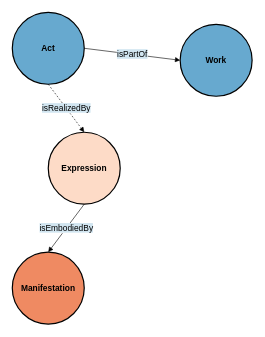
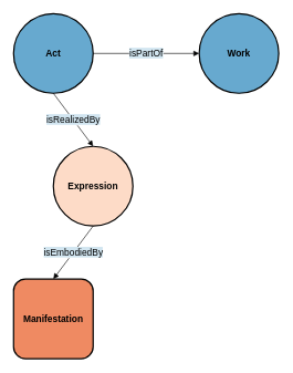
  <mxCell id="0" />
  <mxCell id="1" parent="0" />
  <mxCell id="2" value="&lt;b&gt;Act&lt;br&gt;&lt;/b&gt;" style="ellipse;whiteSpace=wrap;html=1;rounded=0;shadow=0;glass=0;comic=0;strokeColor=#000000;strokeWidth=2;fillColor=#67A9CF;gradientColor=none;fontSize=14;fontColor=#000000;align=center;" parent="1" vertex="1"><mxGeometry x="20" y="20" width="120" height="120" as="geometry" /></mxCell>
- <mxCell id="3" value="&lt;span style=&quot;background-color: rgb(209, 229, 240);&quot;&gt;isRealizedBy&lt;/span&gt;" style="endArrow=block;html=1;strokeColor=#000000;fontSize=14;fontColor=#000000;endFill=1;exitX=0.5;exitY=1;exitDx=0;exitDy=0;entryX=0.5;entryY=0;entryDx=0;entryDy=0;dashed=1;" parent="1" source="2" target="4" edge="1"><mxGeometry width="50" height="50" relative="1" as="geometry"><mxPoint x="-200" y="320" as="sourcePoint" /><mxPoint x="-400" y="380" as="targetPoint" /><Array as="points" /></mxGeometry></mxCell>
+ <mxCell id="3" value="&lt;span style=&quot;background-color: rgb(209, 229, 240);&quot;&gt;isRealizedBy&lt;/span&gt;" style="endArrow=block;html=1;strokeColor=#000000;fontSize=14;fontColor=#000000;endFill=1;exitX=0.5;exitY=1;exitDx=0;exitDy=0;entryX=0.5;entryY=0;entryDx=0;entryDy=0;" parent="1" source="2" target="4" edge="1"><mxGeometry width="50" height="50" relative="1" as="geometry"><mxPoint x="-200" y="320" as="sourcePoint" /><mxPoint x="-400" y="380" as="targetPoint" /><Array as="points" /></mxGeometry></mxCell>
  <mxCell id="4" value="&lt;b&gt;Expression&lt;/b&gt;" style="ellipse;whiteSpace=wrap;html=1;rounded=0;shadow=0;glass=0;comic=0;strokeColor=#000000;strokeWidth=2;fillColor=#FDDBC7;gradientColor=none;fontSize=14;fontColor=#000000;align=center;" parent="1" vertex="1"><mxGeometry x="80" y="220" width="120" height="120" as="geometry" /></mxCell>
- <mxCell id="5" value="&lt;b&gt;Manifestation&lt;/b&gt;" style="ellipse;whiteSpace=wrap;html=1;rounded=0;shadow=0;glass=0;comic=0;strokeColor=#000000;strokeWidth=2;fillColor=#EF8A62;gradientColor=none;fontSize=14;fontColor=#000000;align=center;" parent="1" vertex="1"><mxGeometry x="20" y="420" width="120" height="120" as="geometry" /></mxCell>
+ <mxCell id="5" value="&lt;b&gt;Manifestation&lt;/b&gt;" style="whiteSpace=wrap;html=1;shadow=0;glass=0;comic=0;strokeColor=#000000;strokeWidth=2;fillColor=#EF8A62;gradientColor=none;fontSize=14;fontColor=#000000;align=center;rounded=1;" parent="1" vertex="1"><mxGeometry x="20" y="420" width="120" height="120" as="geometry" /></mxCell>
  <mxCell id="6" value="&lt;span style=&quot;background-color: rgb(209, 229, 240);&quot;&gt;isEmbodiedBy&lt;/span&gt;" style="endArrow=block;html=1;strokeColor=#000000;fontSize=14;fontColor=#000000;endFill=1;exitX=0.5;exitY=1;exitDx=0;exitDy=0;entryX=0.5;entryY=0;entryDx=0;entryDy=0;" parent="1" source="4" target="5" edge="1"><mxGeometry width="50" height="50" relative="1" as="geometry"><mxPoint x="79.5" y="340" as="sourcePoint" /><mxPoint x="79.5" y="420" as="targetPoint" /><Array as="points" /></mxGeometry></mxCell>
- <mxCell id="7" value="&lt;b&gt;Work&lt;br&gt;&lt;/b&gt;" style="ellipse;whiteSpace=wrap;html=1;rounded=0;shadow=0;glass=0;comic=0;strokeColor=#000000;strokeWidth=2;fillColor=#67A9CF;gradientColor=none;fontSize=14;fontColor=#000000;align=center;" vertex="1" parent="1"><mxGeometry x="300" y="40" width="120" height="120" as="geometry" /></mxCell>
+ <mxCell id="7" value="&lt;b&gt;Work&lt;br&gt;&lt;/b&gt;" style="ellipse;whiteSpace=wrap;html=1;rounded=0;shadow=0;glass=0;comic=0;strokeColor=#000000;strokeWidth=2;fillColor=#67A9CF;gradientColor=none;fontSize=14;fontColor=#000000;align=center;" vertex="1" parent="1"><mxGeometry x="300" y="20" width="120" height="120" as="geometry" /></mxCell>
  <mxCell id="8" value="&lt;span style=&quot;background-color: rgb(209, 229, 240);&quot;&gt;isPartOf&lt;/span&gt;" style="endArrow=block;html=1;strokeColor=#000000;fontSize=14;fontColor=#000000;endFill=1;exitX=1;exitY=0.5;exitDx=0;exitDy=0;entryX=0;entryY=0.5;entryDx=0;entryDy=0;" edge="1" parent="1" source="2" target="7"><mxGeometry width="50" height="50" relative="1" as="geometry"><mxPoint x="90" y="150" as="sourcePoint" /><mxPoint x="90" y="230" as="targetPoint" /><Array as="points" /></mxGeometry></mxCell>
